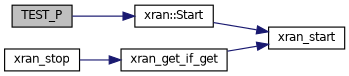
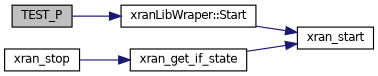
  digraph {
    rankdir=LR
    node [color=black fillcolor=white fontname=Helvetica fontsize=10 shape=record style=filled]
    edge [color=midnightblue fontname=Helvetica fontsize=10 labelfontname=Helvetica labelfontsize=10 style=solid]
    n1 [fillcolor=grey75 fontcolor=black height=0.2 label=TEST_P width=0.4]
-   n2 [height=0.2 label="xran::Start" width=0.4]
+   n2 [height=0.2 label="xranLibWraper::Start" width=0.4]
    n3 [height=0.2 label=xran_start width=0.4]
-   n4 [height=0.2 label=xran_get_if_get width=0.4]
+   n4 [height=0.2 label=xran_get_if_state width=0.4]
    n5 [height=0.2 label=xran_stop width=0.4]
    n1 -> n2
    n2 -> n3
    n4 -> n3
    n5 -> n4
  }
